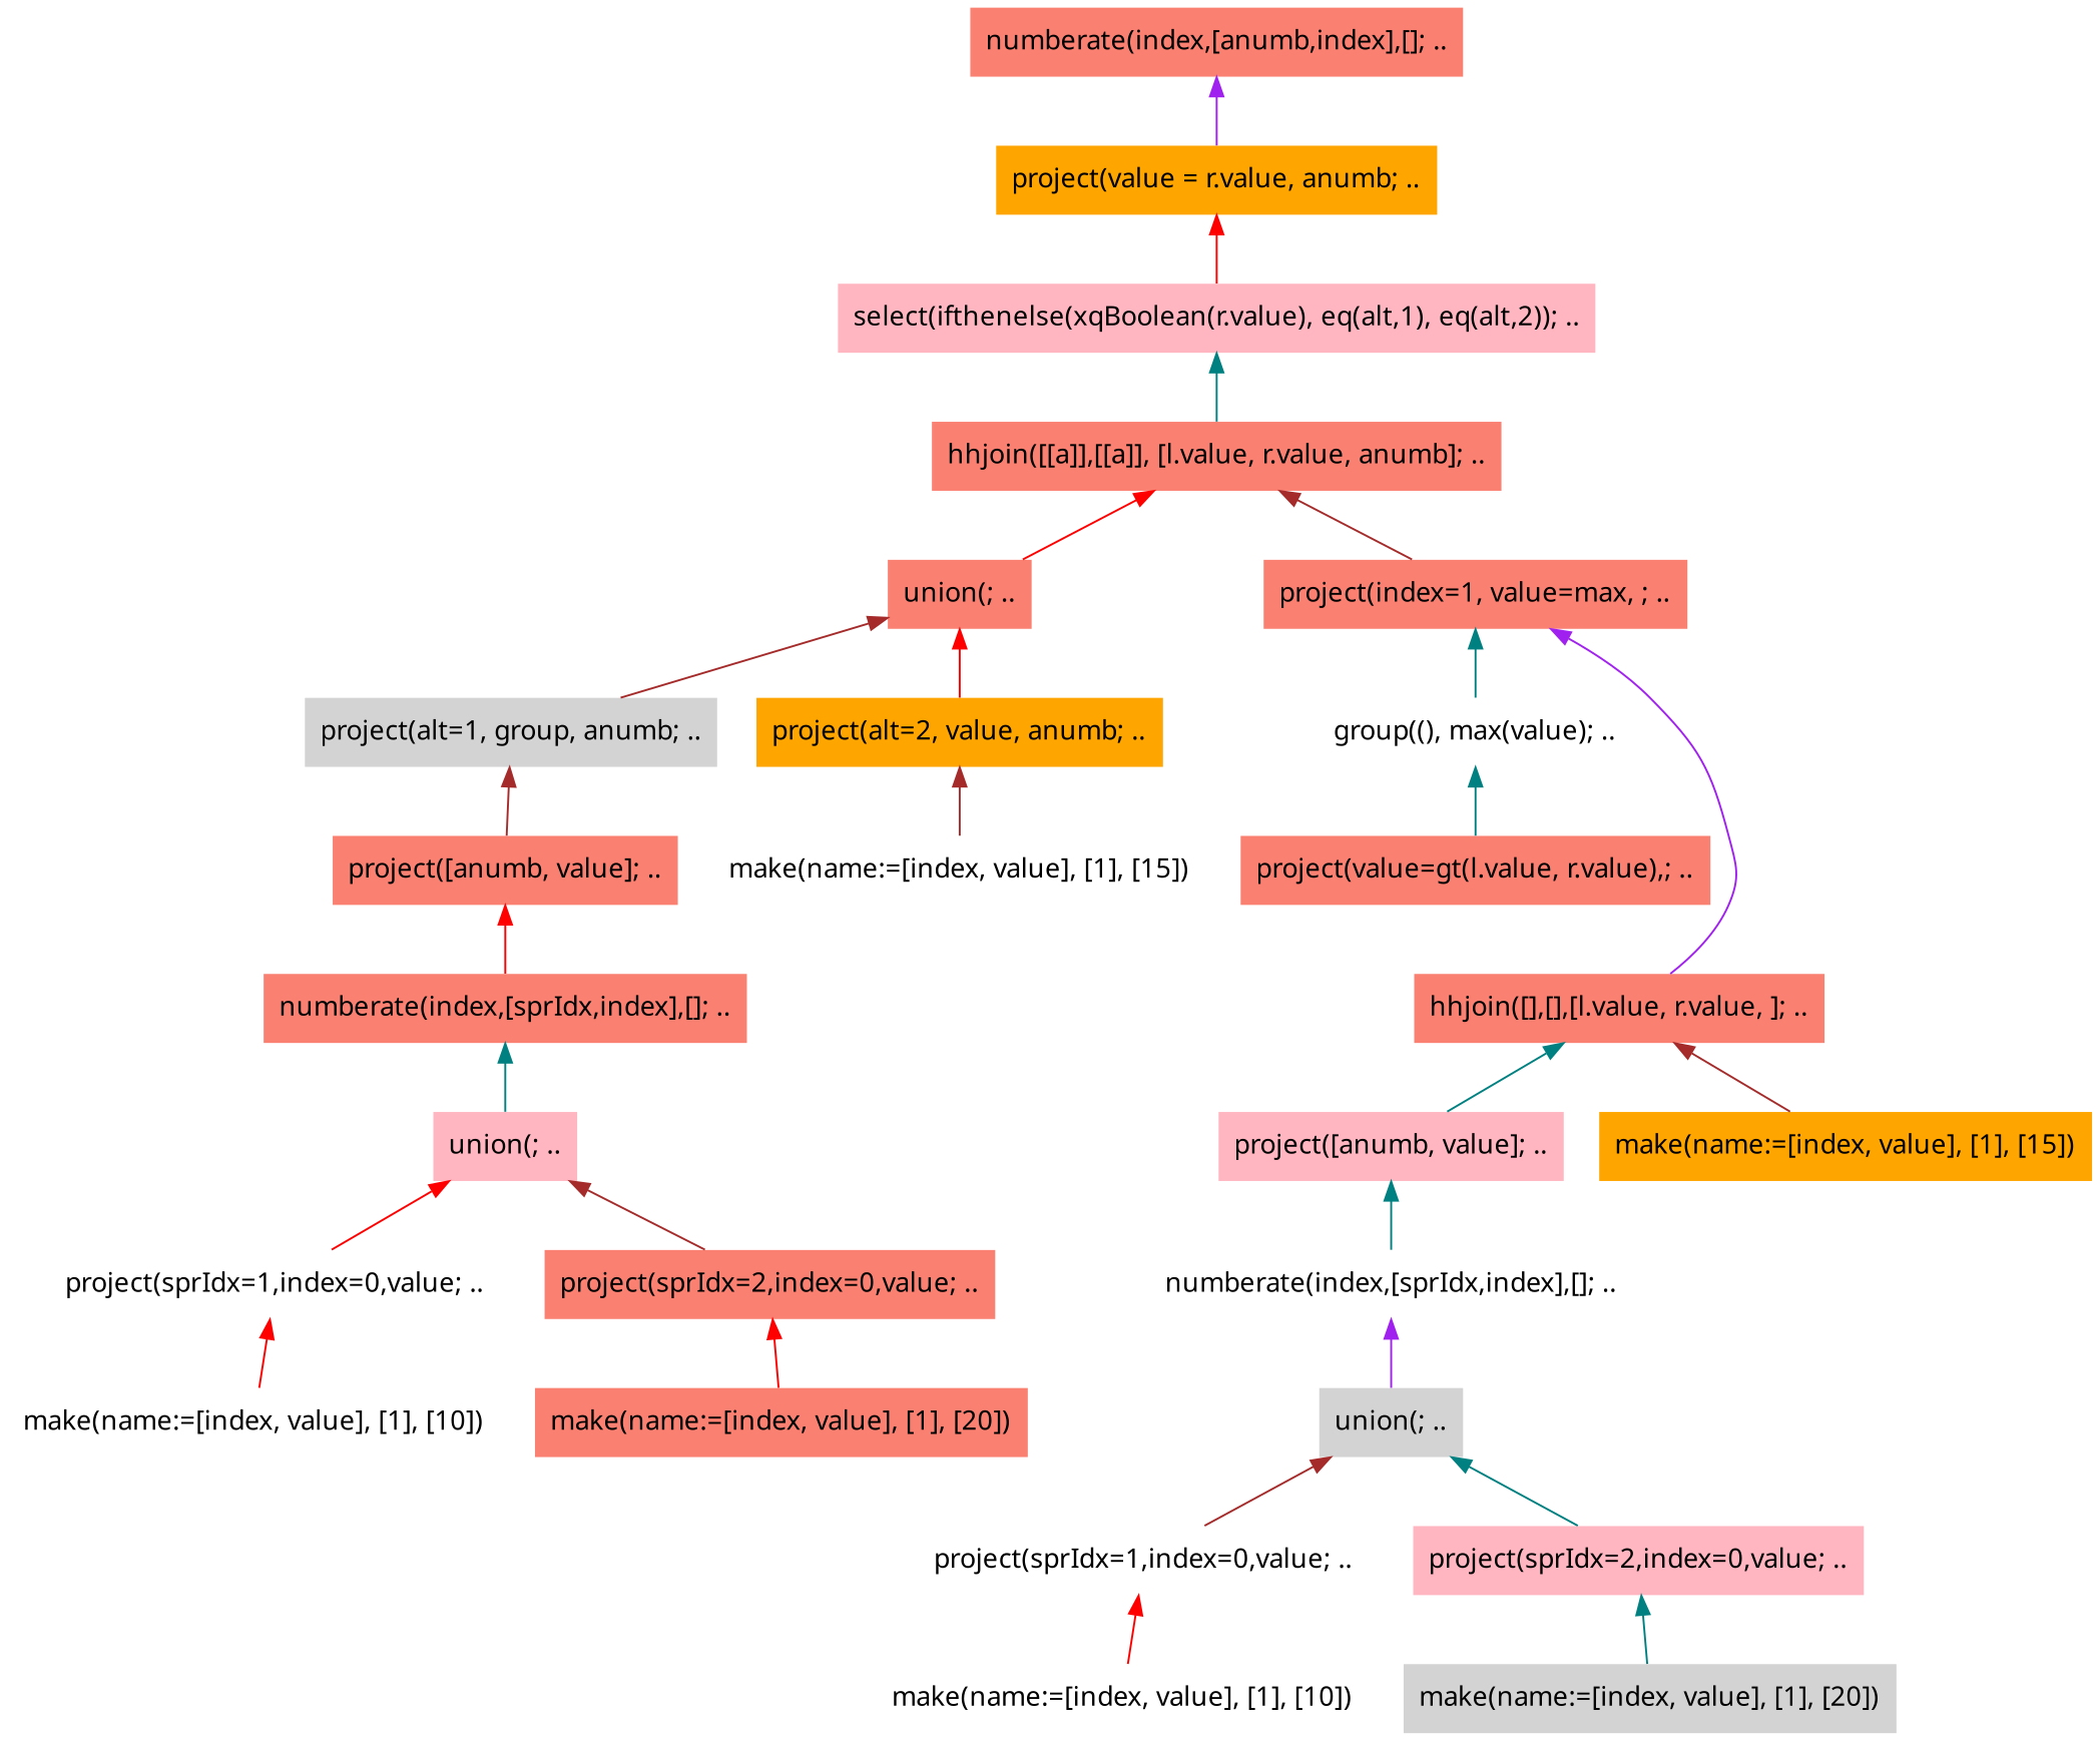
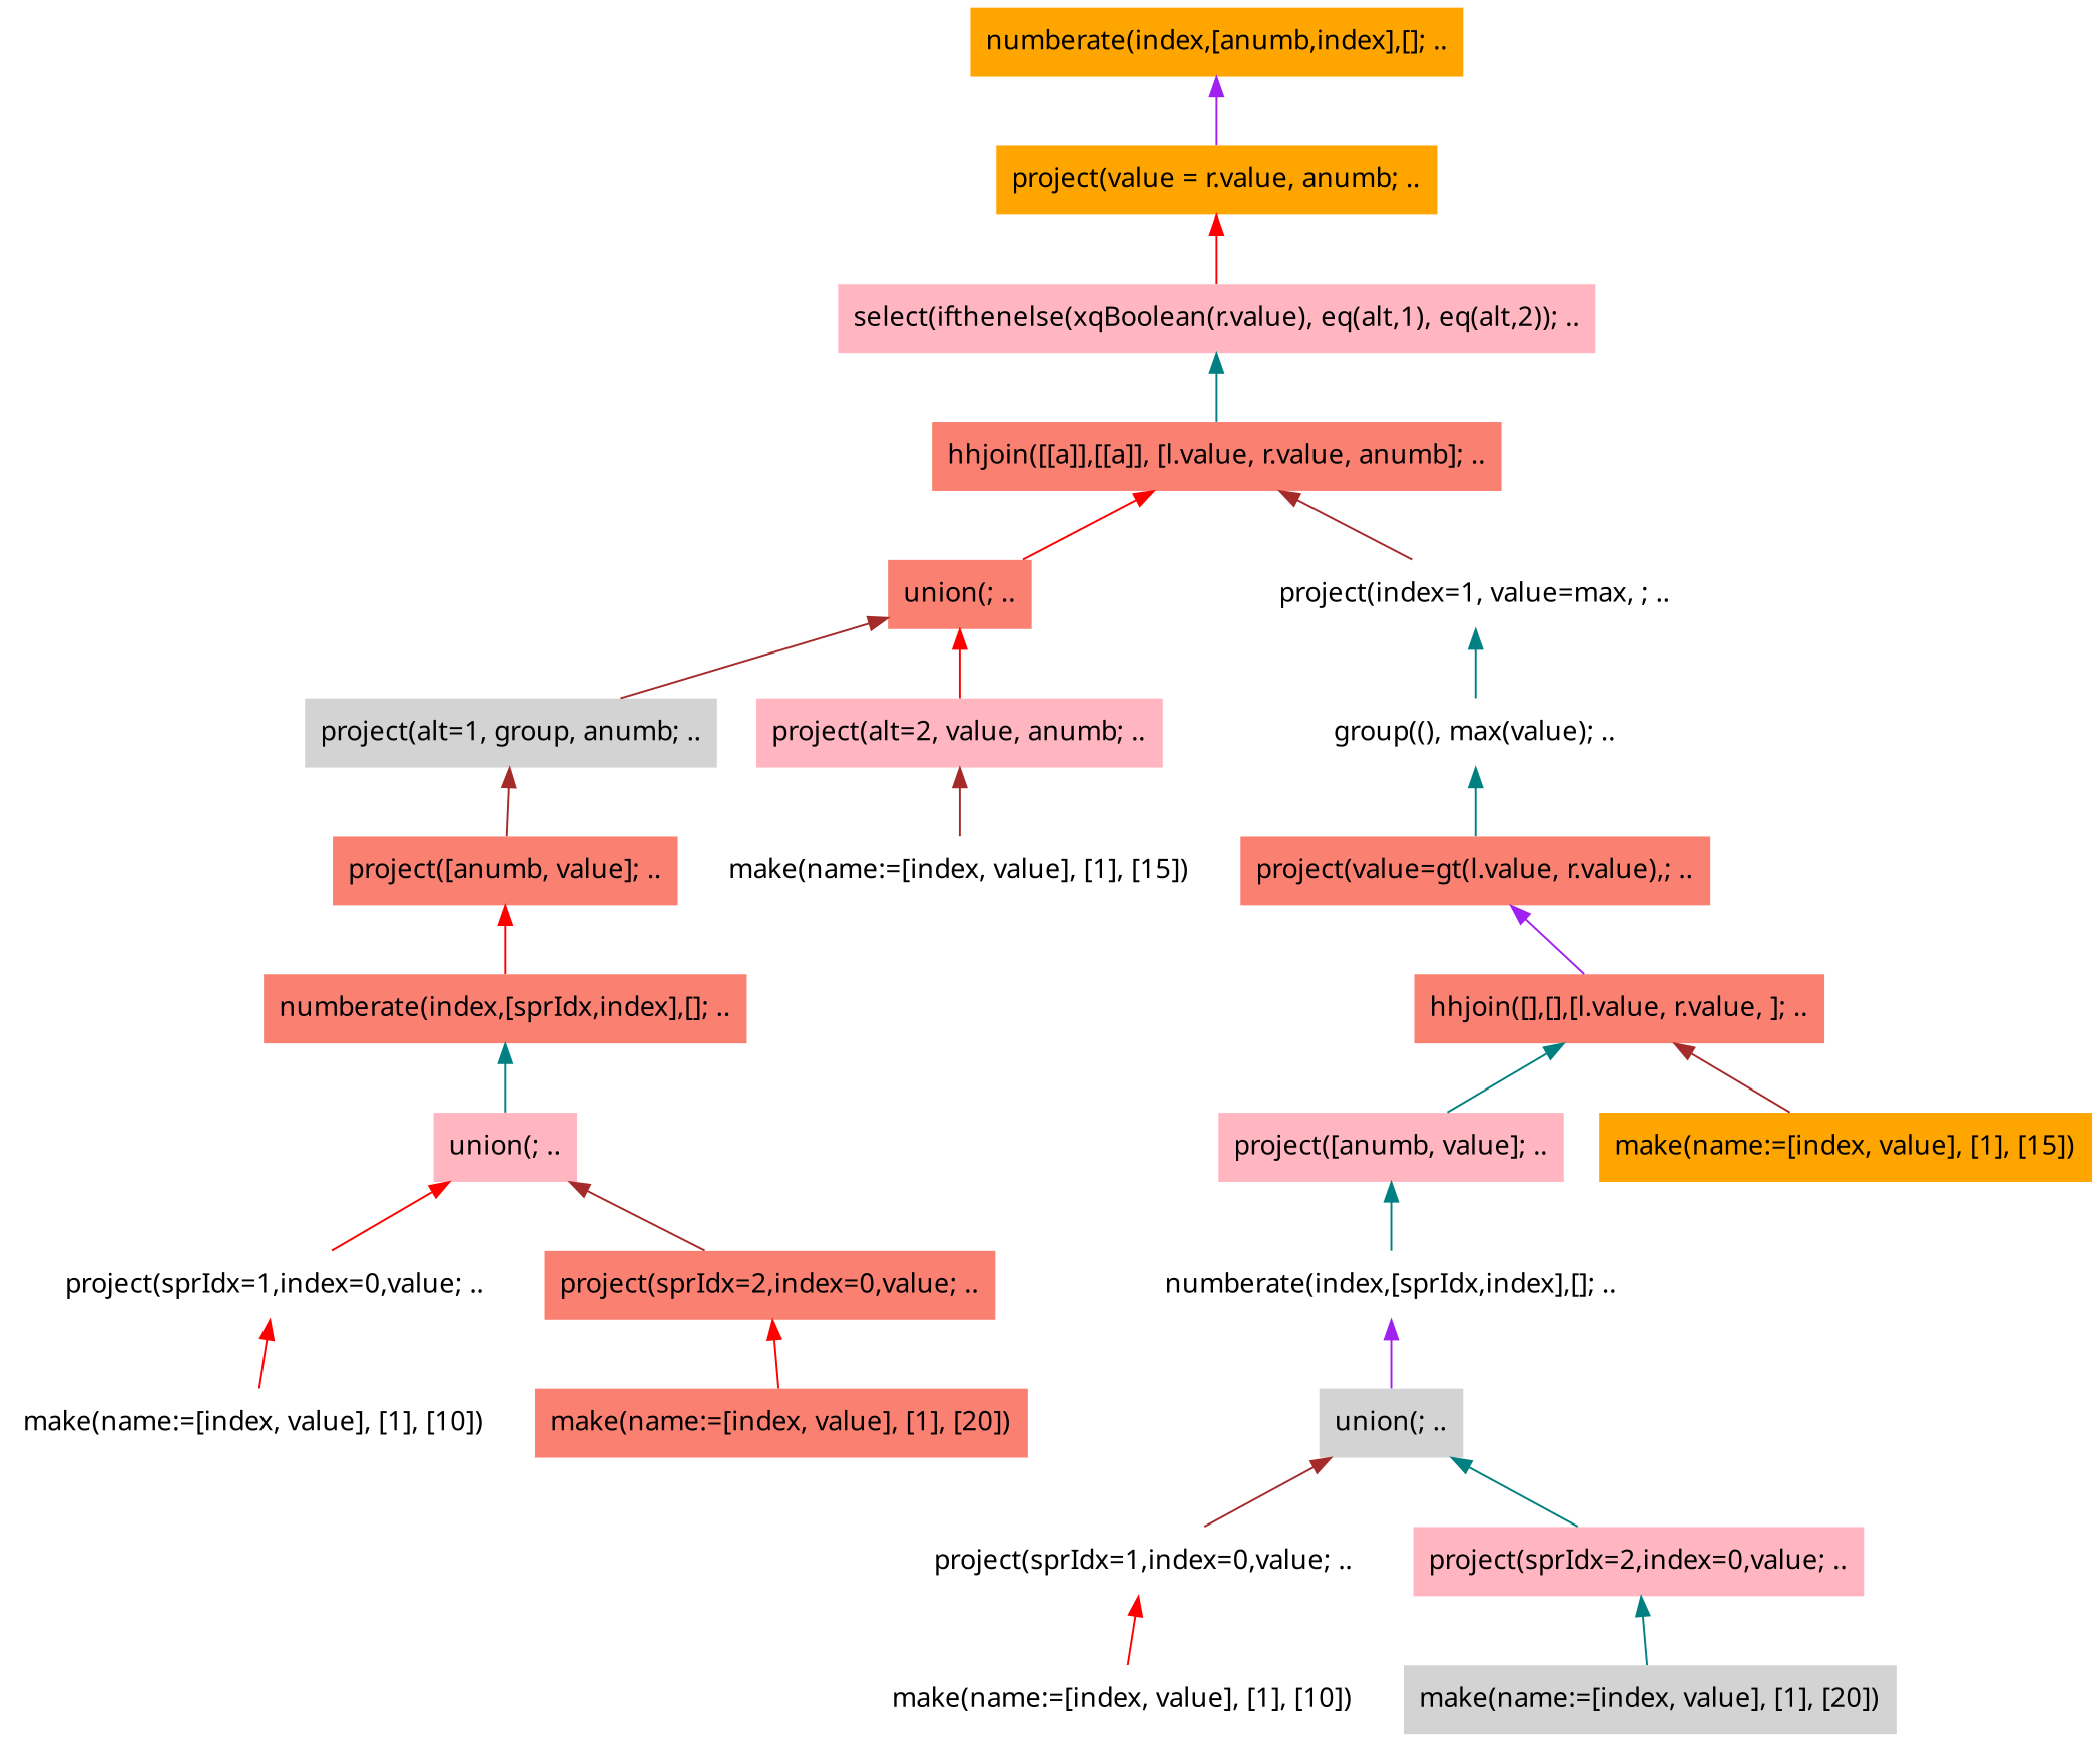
  digraph {
    fontname="Noto Sans"
    node [fillcolor=salmon fontname="Noto Sans" shape=plaintext style=filled]
    edge [arrowhead=none arrowtail=normal color=red dir=both fontcolor=black fontname="Noto Sans" weight=1]
-   n1 [label="numberate(index,[anumb,index],[]; .."]
+   n1 [fillcolor=orange label="numberate(index,[anumb,index],[]; .."]
    n2 [fillcolor=orange label="project(value = r.value, anumb; .."]
    n3 [fillcolor=lightpink label="select(ifthenelse(xqBoolean(r.value), eq(alt,1), eq(alt,2)); .."]
    n4 [label="hhjoin([[a]],[[a]], [l.value, r.value, anumb]; .."]
    n5 [label="union(; .."]
-   n6 [label="project(index=1, value=max, ; .."]
+   n6 [fillcolor=white label="project(index=1, value=max, ; .."]
    n7 [fillcolor=lightgrey label="project(alt=1, group, anumb; .."]
-   n8 [fillcolor=orange label="project(alt=2, value, anumb; .."]
+   n8 [fillcolor=lightpink label="project(alt=2, value, anumb; .."]
    n9 [fillcolor=white label="group((), max(value); .."]
    n10 [label="project([anumb, value]; .."]
    n11 [fillcolor=white label="make(name:=[index, value], [1], [15])"]
    n12 [label="numberate(index,[sprIdx,index],[]; .."]
    n13 [fillcolor=lightpink label="union(; .."]
    n14 [fillcolor=white label="project(sprIdx=1,index=0,value; .."]
    n15 [label="project(sprIdx=2,index=0,value; .."]
    n16 [fillcolor=white label="make(name:=[index, value], [1], [10])"]
    n17 [label="make(name:=[index, value], [1], [20])"]
    n18 [label="project(value=gt(l.value, r.value),; .."]
    n19 [label="hhjoin([],[],[l.value, r.value, ]; .."]
    n20 [fillcolor=lightpink label="project([anumb, value]; .."]
    n21 [fillcolor=orange label="make(name:=[index, value], [1], [15])"]
    n22 [fillcolor=white label="numberate(index,[sprIdx,index],[]; .."]
    n23 [fillcolor=lightgrey label="union(; .."]
    n24 [fillcolor=white label="project(sprIdx=1,index=0,value; .."]
    n25 [fillcolor=lightpink label="project(sprIdx=2,index=0,value; .."]
    n26 [fillcolor=white label="make(name:=[index, value], [1], [10])"]
    n27 [fillcolor=lightgrey label="make(name:=[index, value], [1], [20])"]
    n1 -> n2 [color=purple]
    n2 -> n3
    n3 -> n4 [color=teal]
    n4 -> n5
    n4 -> n6 [color=brown]
    n5 -> n7 [color=brown]
    n5 -> n8
    n6 -> n9 [color=teal]
    n7 -> n10 [color=brown]
    n8 -> n11 [color=brown]
    n9 -> n18 [color=teal]
    n10 -> n12
    n12 -> n13 [color=teal]
    n13 -> n14
    n13 -> n15 [color=brown]
    n14 -> n16
    n15 -> n17
-   n6 -> n19 [color=purple]
+   n18 -> n19 [color=purple]
    n19 -> n20 [color=teal]
    n19 -> n21 [color=brown]
    n20 -> n22 [color=teal]
    n22 -> n23 [color=purple]
    n23 -> n24 [color=brown]
    n23 -> n25 [color=teal]
    n24 -> n26
    n25 -> n27 [color=teal]
  }
